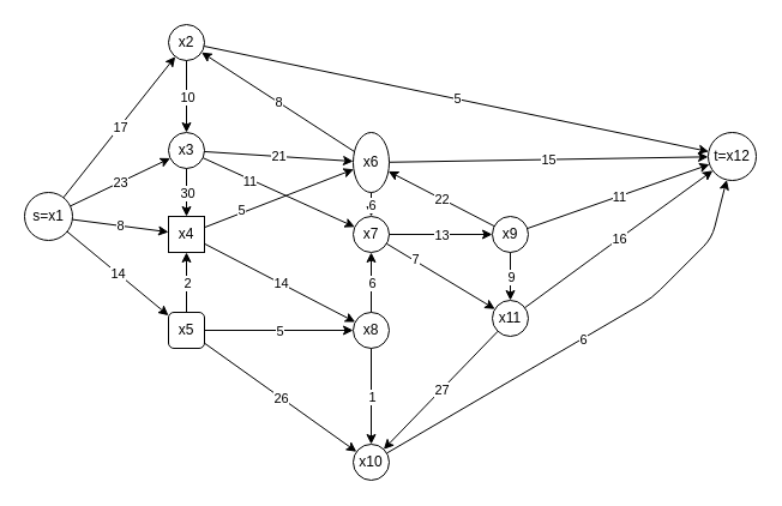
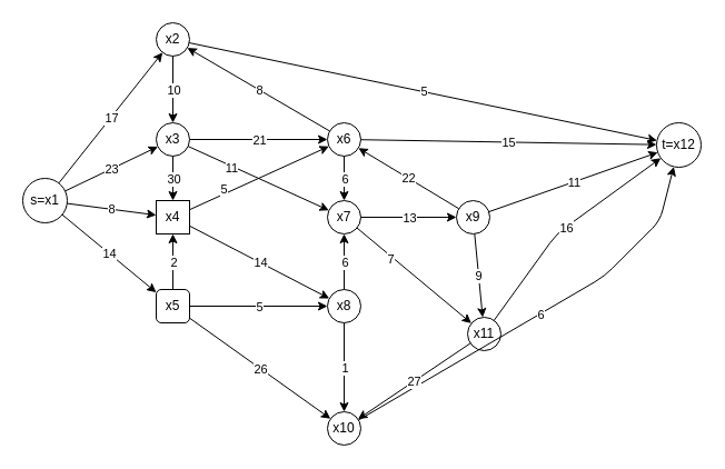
  <mxCell id="0" />
  <mxCell id="1" parent="0" />
  <mxCell id="2" value="s=x1" style="ellipse;whiteSpace=wrap;html=1;aspect=fixed;" parent="1" vertex="1"><mxGeometry x="20" y="160" width="40" height="40" as="geometry" /></mxCell>
  <mxCell id="3" value="x2" style="ellipse;whiteSpace=wrap;html=1;aspect=fixed;" parent="1" vertex="1"><mxGeometry x="140" y="20" width="30" height="30" as="geometry" /></mxCell>
  <mxCell id="4" value="x3" style="ellipse;whiteSpace=wrap;html=1;aspect=fixed;" parent="1" vertex="1"><mxGeometry x="140" y="110" width="30" height="30" as="geometry" /></mxCell>
  <mxCell id="5" value="x4" style="whiteSpace=wrap;html=1;aspect=fixed;rounded=0;" parent="1" vertex="1"><mxGeometry x="140" y="180" width="30" height="30" as="geometry" /></mxCell>
  <mxCell id="6" value="x5" style="whiteSpace=wrap;html=1;aspect=fixed;rounded=1;" parent="1" vertex="1"><mxGeometry x="140" y="260" width="30" height="30" as="geometry" /></mxCell>
  <mxCell id="7" value="" style="endArrow=classic;html=1;" parent="1" source="2" target="3" edge="1"><mxGeometry relative="1" as="geometry"><mxPoint x="80" y="170" as="sourcePoint" /><mxPoint x="120" y="200" as="targetPoint" /></mxGeometry></mxCell>
  <mxCell id="8" value="17" style="edgeLabel;resizable=0;html=1;align=center;verticalAlign=middle;" parent="7" connectable="0" vertex="1"><mxGeometry relative="1" as="geometry" /></mxCell>
  <mxCell id="9" value="" style="endArrow=classic;html=1;" parent="1" source="2" target="4" edge="1"><mxGeometry relative="1" as="geometry"><mxPoint x="10" y="200" as="sourcePoint" /><mxPoint x="110" y="200" as="targetPoint" /></mxGeometry></mxCell>
  <mxCell id="10" value="23" style="edgeLabel;resizable=0;html=1;align=center;verticalAlign=middle;" parent="9" connectable="0" vertex="1"><mxGeometry relative="1" as="geometry"><mxPoint as="offset" /></mxGeometry></mxCell>
  <mxCell id="11" value="" style="endArrow=classic;html=1;" parent="1" source="2" target="5" edge="1"><mxGeometry relative="1" as="geometry"><mxPoint x="0" y="200" as="sourcePoint" /><mxPoint x="100" y="200" as="targetPoint" /></mxGeometry></mxCell>
  <mxCell id="12" value="8" style="edgeLabel;resizable=0;html=1;align=center;verticalAlign=middle;" parent="11" connectable="0" vertex="1"><mxGeometry relative="1" as="geometry" /></mxCell>
  <mxCell id="13" value="" style="endArrow=classic;html=1;" parent="1" source="2" target="6" edge="1"><mxGeometry relative="1" as="geometry"><mxPoint x="0" y="200" as="sourcePoint" /><mxPoint x="100" y="200" as="targetPoint" /></mxGeometry></mxCell>
  <mxCell id="14" value="14" style="edgeLabel;resizable=0;html=1;align=center;verticalAlign=middle;" parent="13" connectable="0" vertex="1"><mxGeometry relative="1" as="geometry" /></mxCell>
  <mxCell id="15" value="" style="endArrow=classic;html=1;" parent="1" source="3" target="4" edge="1"><mxGeometry relative="1" as="geometry"><mxPoint x="160" y="200" as="sourcePoint" /><mxPoint x="260" y="200" as="targetPoint" /></mxGeometry></mxCell>
  <mxCell id="16" value="10" style="edgeLabel;resizable=0;html=1;align=center;verticalAlign=middle;" parent="15" connectable="0" vertex="1"><mxGeometry relative="1" as="geometry" /></mxCell>
  <mxCell id="17" value="t=x12" style="ellipse;whiteSpace=wrap;html=1;aspect=fixed;" parent="1" vertex="1"><mxGeometry x="590" y="110" width="40" height="40" as="geometry" /></mxCell>
  <mxCell id="18" value="" style="endArrow=classic;html=1;" parent="1" source="3" target="17" edge="1"><mxGeometry relative="1" as="geometry"><mxPoint x="170" y="200" as="sourcePoint" /><mxPoint x="270" y="200" as="targetPoint" /></mxGeometry></mxCell>
  <mxCell id="19" value="5" style="edgeLabel;resizable=0;html=1;align=center;verticalAlign=middle;" parent="18" connectable="0" vertex="1"><mxGeometry relative="1" as="geometry" /></mxCell>
  <mxCell id="20" value="" style="endArrow=classic;html=1;" parent="1" source="4" target="5" edge="1"><mxGeometry relative="1" as="geometry"><mxPoint x="170" y="160" as="sourcePoint" /><mxPoint x="270" y="160" as="targetPoint" /></mxGeometry></mxCell>
  <mxCell id="21" value="30" style="edgeLabel;resizable=0;html=1;align=center;verticalAlign=middle;" parent="20" connectable="0" vertex="1"><mxGeometry relative="1" as="geometry" /></mxCell>
- <mxCell id="22" value="x6" style="ellipse;whiteSpace=wrap;html=1;aspect=fixed;" parent="1" vertex="1"><mxGeometry x="294" y="110" width="30" height="50" as="geometry" /></mxCell>
+ <mxCell id="22" value="x6" style="ellipse;whiteSpace=wrap;html=1;aspect=fixed;" parent="1" vertex="1"><mxGeometry x="294" y="110" width="30" height="30" as="geometry" /></mxCell>
  <mxCell id="23" value="" style="endArrow=classic;html=1;fillColor=#dae8fc;" parent="1" source="4" target="22" edge="1"><mxGeometry relative="1" as="geometry"><mxPoint x="170" y="160" as="sourcePoint" /><mxPoint x="270" y="160" as="targetPoint" /></mxGeometry></mxCell>
  <mxCell id="24" value="21" style="edgeLabel;resizable=0;html=1;align=center;verticalAlign=middle;" parent="23" connectable="0" vertex="1"><mxGeometry relative="1" as="geometry" /></mxCell>
  <mxCell id="25" value="x7" style="ellipse;whiteSpace=wrap;html=1;aspect=fixed;" parent="1" vertex="1"><mxGeometry x="294" y="180" width="30" height="30" as="geometry" /></mxCell>
  <mxCell id="26" value="" style="endArrow=classic;html=1;strokeColor=#000000;" parent="1" source="4" target="25" edge="1"><mxGeometry relative="1" as="geometry"><mxPoint x="170" y="160" as="sourcePoint" /><mxPoint x="270" y="160" as="targetPoint" /></mxGeometry></mxCell>
  <mxCell id="27" value="11" style="edgeLabel;resizable=0;html=1;align=center;verticalAlign=middle;" parent="26" connectable="0" vertex="1"><mxGeometry relative="1" as="geometry"><mxPoint x="-25.07" y="-10.02" as="offset" /></mxGeometry></mxCell>
  <mxCell id="28" value="" style="endArrow=classic;html=1;strokeColor=#000000;" parent="1" source="5" target="22" edge="1"><mxGeometry relative="1" as="geometry"><mxPoint x="170" y="160" as="sourcePoint" /><mxPoint x="240" y="230" as="targetPoint" /></mxGeometry></mxCell>
  <mxCell id="29" value="5" style="edgeLabel;resizable=0;html=1;align=center;verticalAlign=middle;" parent="28" connectable="0" vertex="1"><mxGeometry relative="1" as="geometry"><mxPoint x="-31.95" y="9.96" as="offset" /></mxGeometry></mxCell>
  <mxCell id="30" value="x8" style="ellipse;whiteSpace=wrap;html=1;aspect=fixed;" parent="1" vertex="1"><mxGeometry x="294" y="260" width="30" height="30" as="geometry" /></mxCell>
  <mxCell id="31" value="" style="endArrow=classic;html=1;strokeColor=#000000;" parent="1" source="5" target="30" edge="1"><mxGeometry relative="1" as="geometry"><mxPoint x="170" y="160" as="sourcePoint" /><mxPoint x="270" y="160" as="targetPoint" /></mxGeometry></mxCell>
  <mxCell id="32" value="14" style="edgeLabel;resizable=0;html=1;align=center;verticalAlign=middle;" parent="31" connectable="0" vertex="1"><mxGeometry relative="1" as="geometry" /></mxCell>
  <mxCell id="33" value="" style="endArrow=classic;html=1;strokeColor=#000000;" parent="1" source="6" target="5" edge="1"><mxGeometry relative="1" as="geometry"><mxPoint x="170" y="160" as="sourcePoint" /><mxPoint x="270" y="160" as="targetPoint" /></mxGeometry></mxCell>
  <mxCell id="34" value="2" style="edgeLabel;resizable=0;html=1;align=center;verticalAlign=middle;" parent="33" connectable="0" vertex="1"><mxGeometry relative="1" as="geometry" /></mxCell>
  <mxCell id="35" value="" style="endArrow=classic;html=1;strokeColor=#000000;" parent="1" source="6" target="30" edge="1"><mxGeometry relative="1" as="geometry"><mxPoint x="170" y="160" as="sourcePoint" /><mxPoint x="270" y="160" as="targetPoint" /></mxGeometry></mxCell>
  <mxCell id="36" value="5" style="edgeLabel;resizable=0;html=1;align=center;verticalAlign=middle;" parent="35" connectable="0" vertex="1"><mxGeometry relative="1" as="geometry" /></mxCell>
  <mxCell id="37" value="x10" style="ellipse;whiteSpace=wrap;html=1;aspect=fixed;" parent="1" vertex="1"><mxGeometry x="294" y="370" width="30" height="30" as="geometry" /></mxCell>
  <mxCell id="38" value="" style="endArrow=classic;html=1;strokeColor=#000000;" parent="1" source="6" target="37" edge="1"><mxGeometry relative="1" as="geometry"><mxPoint x="160" y="200" as="sourcePoint" /><mxPoint x="260" y="200" as="targetPoint" /></mxGeometry></mxCell>
  <mxCell id="39" value="26" style="edgeLabel;resizable=0;html=1;align=center;verticalAlign=middle;" parent="38" connectable="0" vertex="1"><mxGeometry relative="1" as="geometry" /></mxCell>
  <mxCell id="40" value="" style="endArrow=classic;html=1;strokeColor=#000000;" parent="1" source="22" target="3" edge="1"><mxGeometry relative="1" as="geometry"><mxPoint x="160" y="200" as="sourcePoint" /><mxPoint x="260" y="200" as="targetPoint" /></mxGeometry></mxCell>
  <mxCell id="41" value="8" style="edgeLabel;resizable=0;html=1;align=center;verticalAlign=middle;" parent="40" connectable="0" vertex="1"><mxGeometry relative="1" as="geometry" /></mxCell>
  <mxCell id="42" value="" style="endArrow=classic;html=1;strokeColor=#000000;" parent="1" source="22" target="25" edge="1"><mxGeometry relative="1" as="geometry"><mxPoint x="160" y="200" as="sourcePoint" /><mxPoint x="260" y="200" as="targetPoint" /></mxGeometry></mxCell>
  <mxCell id="43" value="6" style="edgeLabel;resizable=0;html=1;align=center;verticalAlign=middle;" parent="42" connectable="0" vertex="1"><mxGeometry relative="1" as="geometry" /></mxCell>
  <mxCell id="44" value="" style="endArrow=classic;html=1;strokeColor=#000000;" parent="1" source="22" target="17" edge="1"><mxGeometry relative="1" as="geometry"><mxPoint x="160" y="200" as="sourcePoint" /><mxPoint x="260" y="200" as="targetPoint" /></mxGeometry></mxCell>
  <mxCell id="45" value="15" style="edgeLabel;resizable=0;html=1;align=center;verticalAlign=middle;" parent="44" connectable="0" vertex="1"><mxGeometry relative="1" as="geometry" /></mxCell>
  <mxCell id="46" value="x9" style="ellipse;whiteSpace=wrap;html=1;aspect=fixed;" parent="1" vertex="1"><mxGeometry x="410" y="180" width="30" height="30" as="geometry" /></mxCell>
  <mxCell id="47" value="" style="endArrow=classic;html=1;strokeColor=#000000;" parent="1" source="25" target="46" edge="1"><mxGeometry relative="1" as="geometry"><mxPoint x="350" y="200" as="sourcePoint" /><mxPoint x="450" y="200" as="targetPoint" /></mxGeometry></mxCell>
  <mxCell id="48" value="13" style="edgeLabel;resizable=0;html=1;align=center;verticalAlign=middle;" parent="47" connectable="0" vertex="1"><mxGeometry relative="1" as="geometry" /></mxCell>
- <mxCell id="49" value="x11" style="ellipse;whiteSpace=wrap;html=1;aspect=fixed;" parent="1" vertex="1"><mxGeometry x="410" y="250" width="30" height="30" as="geometry" /></mxCell>
+ <mxCell id="49" value="x11" style="ellipse;whiteSpace=wrap;html=1;aspect=fixed;" parent="1" vertex="1"><mxGeometry x="420" y="285" width="30" height="30" as="geometry" /></mxCell>
  <mxCell id="50" value="" style="endArrow=classic;html=1;strokeColor=#000000;" parent="1" source="25" target="49" edge="1"><mxGeometry relative="1" as="geometry"><mxPoint x="350" y="200" as="sourcePoint" /><mxPoint x="450" y="200" as="targetPoint" /></mxGeometry></mxCell>
  <mxCell id="51" value="7" style="edgeLabel;resizable=0;html=1;align=center;verticalAlign=middle;" parent="50" connectable="0" vertex="1"><mxGeometry relative="1" as="geometry"><mxPoint x="-21.92" y="-14.94" as="offset" /></mxGeometry></mxCell>
  <mxCell id="52" value="" style="endArrow=classic;html=1;strokeColor=#000000;" parent="1" source="30" target="25" edge="1"><mxGeometry relative="1" as="geometry"><mxPoint x="350" y="200" as="sourcePoint" /><mxPoint x="450" y="200" as="targetPoint" /></mxGeometry></mxCell>
  <mxCell id="53" value="6" style="edgeLabel;resizable=0;html=1;align=center;verticalAlign=middle;" parent="52" connectable="0" vertex="1"><mxGeometry relative="1" as="geometry" /></mxCell>
  <mxCell id="54" value="" style="endArrow=classic;html=1;strokeColor=#000000;" parent="1" source="30" target="37" edge="1"><mxGeometry relative="1" as="geometry"><mxPoint x="350" y="240" as="sourcePoint" /><mxPoint x="450" y="240" as="targetPoint" /></mxGeometry></mxCell>
  <mxCell id="55" value="1" style="edgeLabel;resizable=0;html=1;align=center;verticalAlign=middle;" parent="54" connectable="0" vertex="1"><mxGeometry relative="1" as="geometry" /></mxCell>
  <mxCell id="56" value="" style="endArrow=classic;html=1;strokeColor=#000000;" parent="1" source="46" target="22" edge="1"><mxGeometry relative="1" as="geometry"><mxPoint x="370" y="190" as="sourcePoint" /><mxPoint x="470" y="190" as="targetPoint" /></mxGeometry></mxCell>
  <mxCell id="57" value="22" style="edgeLabel;resizable=0;html=1;align=center;verticalAlign=middle;" parent="56" connectable="0" vertex="1"><mxGeometry relative="1" as="geometry" /></mxCell>
  <mxCell id="58" value="" style="endArrow=classic;html=1;strokeColor=#000000;" parent="1" source="46" target="49" edge="1"><mxGeometry relative="1" as="geometry"><mxPoint x="370" y="190" as="sourcePoint" /><mxPoint x="470" y="190" as="targetPoint" /></mxGeometry></mxCell>
  <mxCell id="59" value="9" style="edgeLabel;resizable=0;html=1;align=center;verticalAlign=middle;" parent="58" connectable="0" vertex="1"><mxGeometry relative="1" as="geometry" /></mxCell>
  <mxCell id="60" value="" style="endArrow=classic;html=1;strokeColor=#000000;" parent="1" source="46" target="17" edge="1"><mxGeometry relative="1" as="geometry"><mxPoint x="370" y="190" as="sourcePoint" /><mxPoint x="470" y="190" as="targetPoint" /></mxGeometry></mxCell>
  <mxCell id="61" value="11" style="edgeLabel;resizable=0;html=1;align=center;verticalAlign=middle;" parent="60" connectable="0" vertex="1"><mxGeometry relative="1" as="geometry" /></mxCell>
  <mxCell id="62" value="" style="endArrow=classic;html=1;strokeColor=#000000;" parent="1" source="37" target="17" edge="1"><mxGeometry relative="1" as="geometry"><mxPoint x="344.13" y="394.231" as="sourcePoint" /><mxPoint x="619.995" y="155.77" as="targetPoint" /><Array as="points"><mxPoint x="543.04" y="248.11" /><mxPoint x="593.04" y="198.11" /></Array></mxGeometry></mxCell>
  <mxCell id="63" value="6" style="edgeLabel;resizable=0;html=1;align=center;verticalAlign=middle;" parent="62" connectable="0" vertex="1"><mxGeometry relative="1" as="geometry" /></mxCell>
  <mxCell id="64" value="" style="endArrow=classic;html=1;strokeColor=#000000;" parent="1" source="49" target="37" edge="1"><mxGeometry relative="1" as="geometry"><mxPoint x="310" y="190" as="sourcePoint" /><mxPoint x="410" y="190" as="targetPoint" /></mxGeometry></mxCell>
  <mxCell id="65" value="27" style="edgeLabel;resizable=0;html=1;align=center;verticalAlign=middle;" parent="64" connectable="0" vertex="1"><mxGeometry relative="1" as="geometry" /></mxCell>
  <mxCell id="66" value="" style="endArrow=classic;html=1;strokeColor=#000000;" parent="1" source="49" target="17" edge="1"><mxGeometry relative="1" as="geometry"><mxPoint x="310" y="190" as="sourcePoint" /><mxPoint x="410" y="190" as="targetPoint" /><Array as="points"><mxPoint x="500" y="210" /></Array></mxGeometry></mxCell>
  <mxCell id="67" value="16" style="edgeLabel;resizable=0;html=1;align=center;verticalAlign=middle;" parent="66" connectable="0" vertex="1"><mxGeometry relative="1" as="geometry" /></mxCell>
